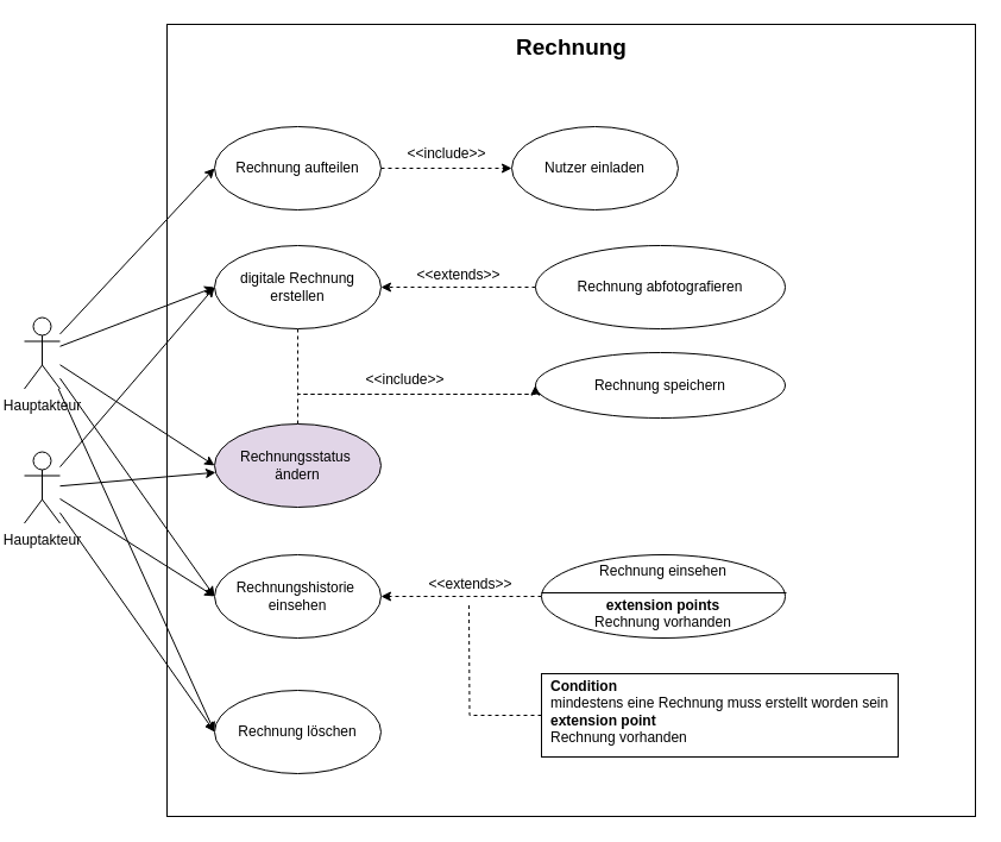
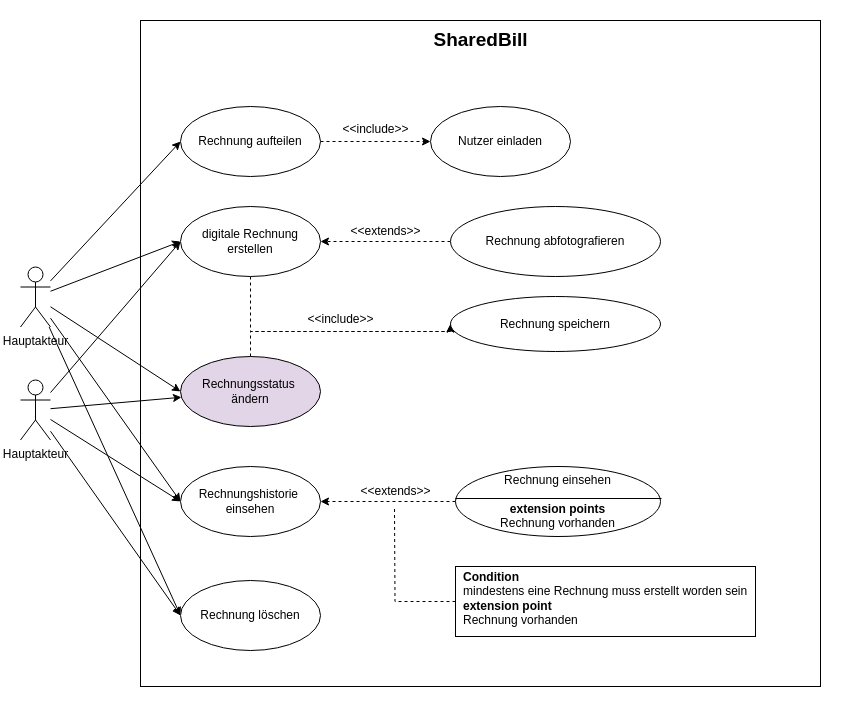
  <mxCell id="0" />
  <mxCell id="1" parent="0" />
  <mxCell id="2" value="" style="rounded=0;whiteSpace=wrap;html=1;" parent="1" vertex="1"><mxGeometry x="140" y="20" width="680" height="666" as="geometry" /></mxCell>
  <mxCell id="3" value="Nutzer einladen" style="ellipse;whiteSpace=wrap;html=1;" parent="1" vertex="1"><mxGeometry x="430" y="106" width="140" height="70" as="geometry" /></mxCell>
  <mxCell id="4" style="rounded=0;orthogonalLoop=1;jettySize=auto;html=1;entryX=0;entryY=0.5;entryDx=0;entryDy=0;" parent="1" source="9" target="18" edge="1"><mxGeometry relative="1" as="geometry" /></mxCell>
  <mxCell id="5" style="rounded=0;orthogonalLoop=1;jettySize=auto;html=1;entryX=0;entryY=0.5;entryDx=0;entryDy=0;" parent="1" source="9" target="11" edge="1"><mxGeometry relative="1" as="geometry" /></mxCell>
  <mxCell id="6" style="rounded=0;orthogonalLoop=1;jettySize=auto;html=1;entryX=0;entryY=0.5;entryDx=0;entryDy=0;" parent="1" source="9" target="16" edge="1"><mxGeometry relative="1" as="geometry" /></mxCell>
  <mxCell id="7" style="rounded=0;orthogonalLoop=1;jettySize=auto;html=1;entryX=0;entryY=0.5;entryDx=0;entryDy=0;" parent="1" source="9" target="12" edge="1"><mxGeometry relative="1" as="geometry" /></mxCell>
  <mxCell id="8" style="rounded=0;orthogonalLoop=1;jettySize=auto;html=1;entryX=0;entryY=0.5;entryDx=0;entryDy=0;" edge="1" parent="1" source="9" target="35"><mxGeometry relative="1" as="geometry" /></mxCell>
  <mxCell id="9" value="Hauptakteur" style="shape=umlActor;verticalLabelPosition=bottom;verticalAlign=top;html=1;" parent="1" vertex="1"><mxGeometry x="20" y="266.5" width="30" height="60" as="geometry" /></mxCell>
  <mxCell id="10" style="edgeStyle=orthogonalEdgeStyle;rounded=0;orthogonalLoop=1;jettySize=auto;html=1;entryX=0;entryY=0.5;entryDx=0;entryDy=0;dashed=1;" parent="1" source="11" target="27" edge="1"><mxGeometry relative="1" as="geometry"><Array as="points"><mxPoint x="250" y="331" /></Array></mxGeometry></mxCell>
  <mxCell id="11" value="digitale Rechnung erstellen" style="ellipse;whiteSpace=wrap;html=1;" parent="1" vertex="1"><mxGeometry x="180" y="206" width="140" height="70" as="geometry" /></mxCell>
  <mxCell id="12" value="Rechnungshistorie&amp;nbsp;&lt;div&gt;einsehen&lt;/div&gt;" style="ellipse;whiteSpace=wrap;html=1;" parent="1" vertex="1"><mxGeometry x="180" y="466" width="140" height="70" as="geometry" /></mxCell>
  <mxCell id="13" style="edgeStyle=orthogonalEdgeStyle;rounded=0;orthogonalLoop=1;jettySize=auto;html=1;dashed=1;" parent="1" source="14" target="11" edge="1"><mxGeometry relative="1" as="geometry" /></mxCell>
  <mxCell id="14" value="Rechnung abfotografieren" style="ellipse;whiteSpace=wrap;html=1;" parent="1" vertex="1"><mxGeometry x="450" y="206" width="210" height="70" as="geometry" /></mxCell>
  <mxCell id="15" style="edgeStyle=orthogonalEdgeStyle;rounded=0;orthogonalLoop=1;jettySize=auto;html=1;entryX=0;entryY=0.5;entryDx=0;entryDy=0;dashed=1;" parent="1" source="16" target="27" edge="1"><mxGeometry relative="1" as="geometry"><Array as="points"><mxPoint x="250" y="331" /></Array></mxGeometry></mxCell>
  <mxCell id="16" value="Rechnungsstatus&amp;nbsp;&lt;div&gt;ändern&lt;/div&gt;" style="ellipse;whiteSpace=wrap;html=1;fillColor=#e1d5e7;" parent="1" vertex="1"><mxGeometry x="180" y="356" width="140" height="70" as="geometry" /></mxCell>
  <mxCell id="17" style="edgeStyle=orthogonalEdgeStyle;rounded=0;orthogonalLoop=1;jettySize=auto;html=1;entryX=0;entryY=0.5;entryDx=0;entryDy=0;dashed=1;" parent="1" source="18" target="3" edge="1"><mxGeometry relative="1" as="geometry" /></mxCell>
  <mxCell id="18" value="Rechnung aufteilen" style="ellipse;whiteSpace=wrap;html=1;" parent="1" vertex="1"><mxGeometry x="180" y="106" width="140" height="70" as="geometry" /></mxCell>
  <mxCell id="19" value="&amp;lt;&amp;lt;extends&amp;gt;&amp;gt;" style="text;html=1;align=center;verticalAlign=middle;resizable=0;points=[];autosize=1;strokeColor=none;fillColor=none;" parent="1" vertex="1"><mxGeometry x="340" y="216" width="90" height="30" as="geometry" /></mxCell>
  <mxCell id="20" value="&amp;lt;&amp;lt;include&amp;gt;&amp;gt;" style="text;html=1;align=center;verticalAlign=middle;resizable=0;points=[];autosize=1;strokeColor=none;fillColor=none;" parent="1" vertex="1"><mxGeometry x="330" y="114" width="90" height="30" as="geometry" /></mxCell>
  <mxCell id="21" style="edgeStyle=orthogonalEdgeStyle;rounded=0;orthogonalLoop=1;jettySize=auto;html=1;entryX=1;entryY=0.5;entryDx=0;entryDy=0;dashed=1;" parent="1" source="22" target="12" edge="1"><mxGeometry relative="1" as="geometry" /></mxCell>
  <mxCell id="22" value="Rechnung einsehen&lt;div&gt;&lt;div&gt;&lt;br&gt;&lt;/div&gt;&lt;div&gt;&lt;b&gt;extension points&lt;/b&gt;&lt;/div&gt;&lt;div&gt;Rechnung vorhanden&lt;/div&gt;&lt;/div&gt;" style="ellipse;whiteSpace=wrap;html=1;" parent="1" vertex="1"><mxGeometry x="455" y="466" width="205" height="70" as="geometry" /></mxCell>
  <mxCell id="23" value="" style="line;strokeWidth=1;fillColor=none;align=left;verticalAlign=middle;spacingTop=-1;spacingLeft=3;spacingRight=3;rotatable=0;labelPosition=right;points=[];portConstraint=eastwest;strokeColor=inherit;" parent="1" vertex="1"><mxGeometry x="455" y="494" width="206" height="8" as="geometry" /></mxCell>
  <mxCell id="24" value="&amp;lt;&amp;lt;extends&amp;gt;&amp;gt;" style="text;html=1;align=center;verticalAlign=middle;resizable=0;points=[];autosize=1;strokeColor=none;fillColor=none;" parent="1" vertex="1"><mxGeometry x="350" y="476" width="90" height="30" as="geometry" /></mxCell>
  <mxCell id="25" value="&lt;p style=&quot;margin:0px;margin-top:4px;text-align:center;text-decoration:underline;&quot;&gt;&lt;/p&gt;&lt;p style=&quot;margin:0px;margin-left:8px;&quot;&gt;&lt;b&gt;Condition&lt;/b&gt;&lt;/p&gt;&lt;p style=&quot;margin:0px;margin-left:8px;&quot;&gt;mindestens eine Rechnung muss erstellt worden sein&lt;/p&gt;&lt;p style=&quot;margin:0px;margin-left:8px;&quot;&gt;&lt;b style=&quot;background-color: initial;&quot;&gt;extension point&lt;/b&gt;&lt;br&gt;&lt;/p&gt;&lt;p style=&quot;margin:0px;margin-left:8px;&quot;&gt;Rechnung vorhanden&lt;/p&gt;" style="verticalAlign=top;align=left;overflow=fill;html=1;whiteSpace=wrap;" parent="1" vertex="1"><mxGeometry x="455" y="566" width="300" height="70" as="geometry" /></mxCell>
  <mxCell id="26" style="edgeStyle=orthogonalEdgeStyle;rounded=0;orthogonalLoop=1;jettySize=auto;html=1;dashed=1;endArrow=none;endFill=0;" parent="1" source="25" edge="1"><mxGeometry relative="1" as="geometry"><mxPoint x="394" y="506" as="targetPoint" /></mxGeometry></mxCell>
  <mxCell id="27" value="Rechnung speichern" style="ellipse;whiteSpace=wrap;html=1;" parent="1" vertex="1"><mxGeometry x="450" y="296" width="210" height="55" as="geometry" /></mxCell>
  <mxCell id="28" value="&amp;lt;&amp;lt;include&amp;gt;&amp;gt;" style="text;html=1;align=center;verticalAlign=middle;resizable=0;points=[];autosize=1;strokeColor=none;fillColor=none;" parent="1" vertex="1"><mxGeometry x="295" y="304" width="90" height="30" as="geometry" /></mxCell>
  <mxCell id="29" style="rounded=0;orthogonalLoop=1;jettySize=auto;html=1;entryX=0;entryY=0.5;entryDx=0;entryDy=0;" parent="1" source="33" target="12" edge="1"><mxGeometry relative="1" as="geometry" /></mxCell>
  <mxCell id="30" style="rounded=0;orthogonalLoop=1;jettySize=auto;html=1;" parent="1" source="33" target="16" edge="1"><mxGeometry relative="1" as="geometry" /></mxCell>
  <mxCell id="31" style="rounded=0;orthogonalLoop=1;jettySize=auto;html=1;entryX=0;entryY=0.5;entryDx=0;entryDy=0;" parent="1" source="33" target="11" edge="1"><mxGeometry relative="1" as="geometry" /></mxCell>
  <mxCell id="32" style="rounded=0;orthogonalLoop=1;jettySize=auto;html=1;entryX=0;entryY=0.5;entryDx=0;entryDy=0;" edge="1" parent="1" source="33" target="35"><mxGeometry relative="1" as="geometry" /></mxCell>
  <mxCell id="33" value="Hauptakteur" style="shape=umlActor;verticalLabelPosition=bottom;verticalAlign=top;html=1;" parent="1" vertex="1"><mxGeometry x="20" y="379.5" width="30" height="60" as="geometry" /></mxCell>
- <mxCell id="34" value="&lt;b&gt;&lt;font style=&quot;font-size: 19px;&quot;&gt;Rechnung&lt;/font&gt;&lt;/b&gt;" style="text;html=1;align=center;verticalAlign=middle;resizable=0;points=[];autosize=1;strokeColor=none;fillColor=none;" parent="1" vertex="1"><mxGeometry x="420" y="20" width="120" height="40" as="geometry" /></mxCell>
+ <mxCell id="34" value="&lt;b&gt;&lt;font style=&quot;font-size: 19px;&quot;&gt;SharedBill&lt;/font&gt;&lt;/b&gt;" style="text;html=1;align=center;verticalAlign=middle;resizable=0;points=[];autosize=1;strokeColor=none;fillColor=none;" parent="1" vertex="1"><mxGeometry x="420" y="20" width="120" height="40" as="geometry" /></mxCell>
  <mxCell id="35" value="Rechnung löschen" style="ellipse;whiteSpace=wrap;html=1;" vertex="1" parent="1"><mxGeometry x="180" y="580" width="140" height="70" as="geometry" /></mxCell>
